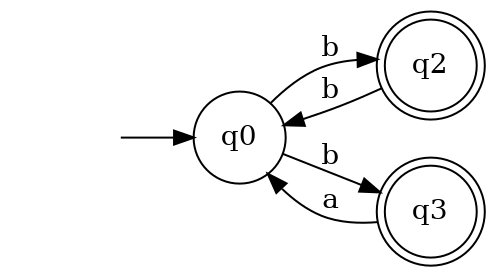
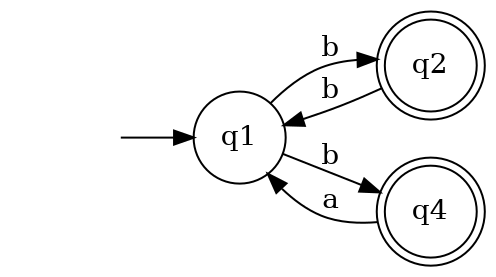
  digraph {
    rankdir=LR
    node [shape=doublecircle]
    "" [shape=none]
-   q1 [shape=circle label=q0]
+   q1 [shape=circle]
    q2
-   q3
+   q3 [label=q4]
    "" -> q1
    q1 -> q2 [label=b]
    q1 -> q3 [label=b]
    q2 -> q1 [label=b]
    q3 -> q1 [label=a]
  }
